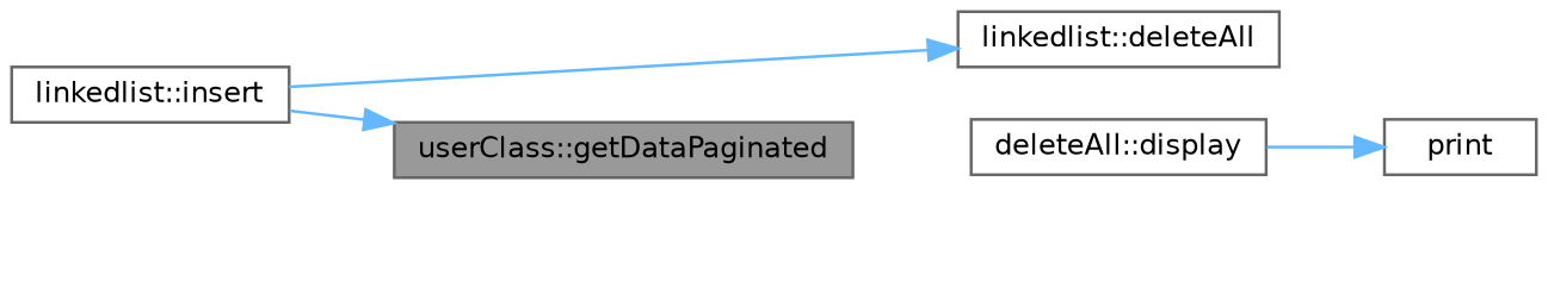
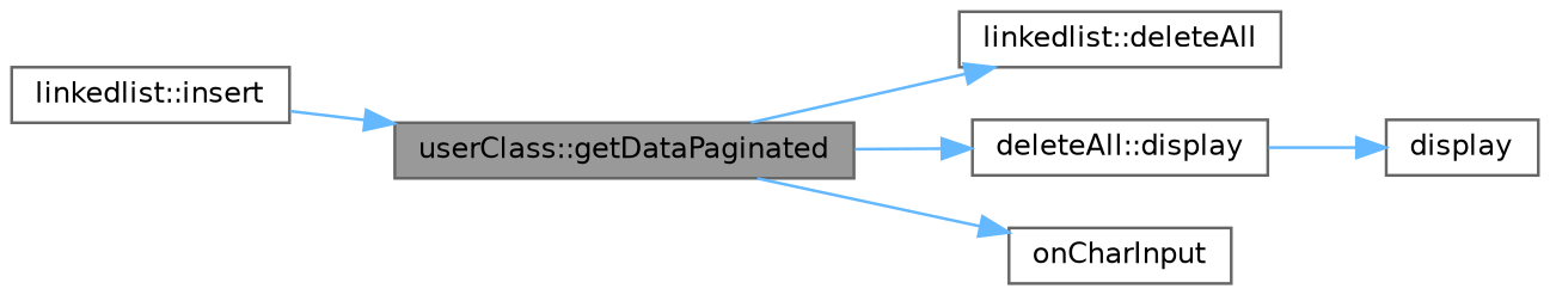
  digraph {
    fontname="DejaVu Sans"
    rankdir=LR
    node [color=grey40 fillcolor=white fontname="DejaVu Sans" fontsize=10 shape=box style=filled]
    edge [color=steelblue1 fontname="DejaVu Sans" fontsize=10 labelfontname=Helvetica labelfontsize=10 style=solid]
    n1 [color=gray40 fillcolor=grey60 fontcolor=black height=0.2 label="userClass::getDataPaginated" width=0.4]
    n2 [height=0.2 label="linkedlist::deleteAll" width=0.4]
    n3 [height=0.2 label="deleteAll::display" width=0.4]
-   n5 [height=0.2 label=print width=0.4]
+   n4 [height=0.2 label=onCharInput width=0.4]
+   n5 [height=0.2 label=display width=0.4]
    n6 [height=0.2 label="linkedlist::insert" width=0.4]
-   n6 -> n2
+   n1 -> n2
+   n1 -> n3
+   n1 -> n4
    n3 -> n5
    n6 -> n1
  }
